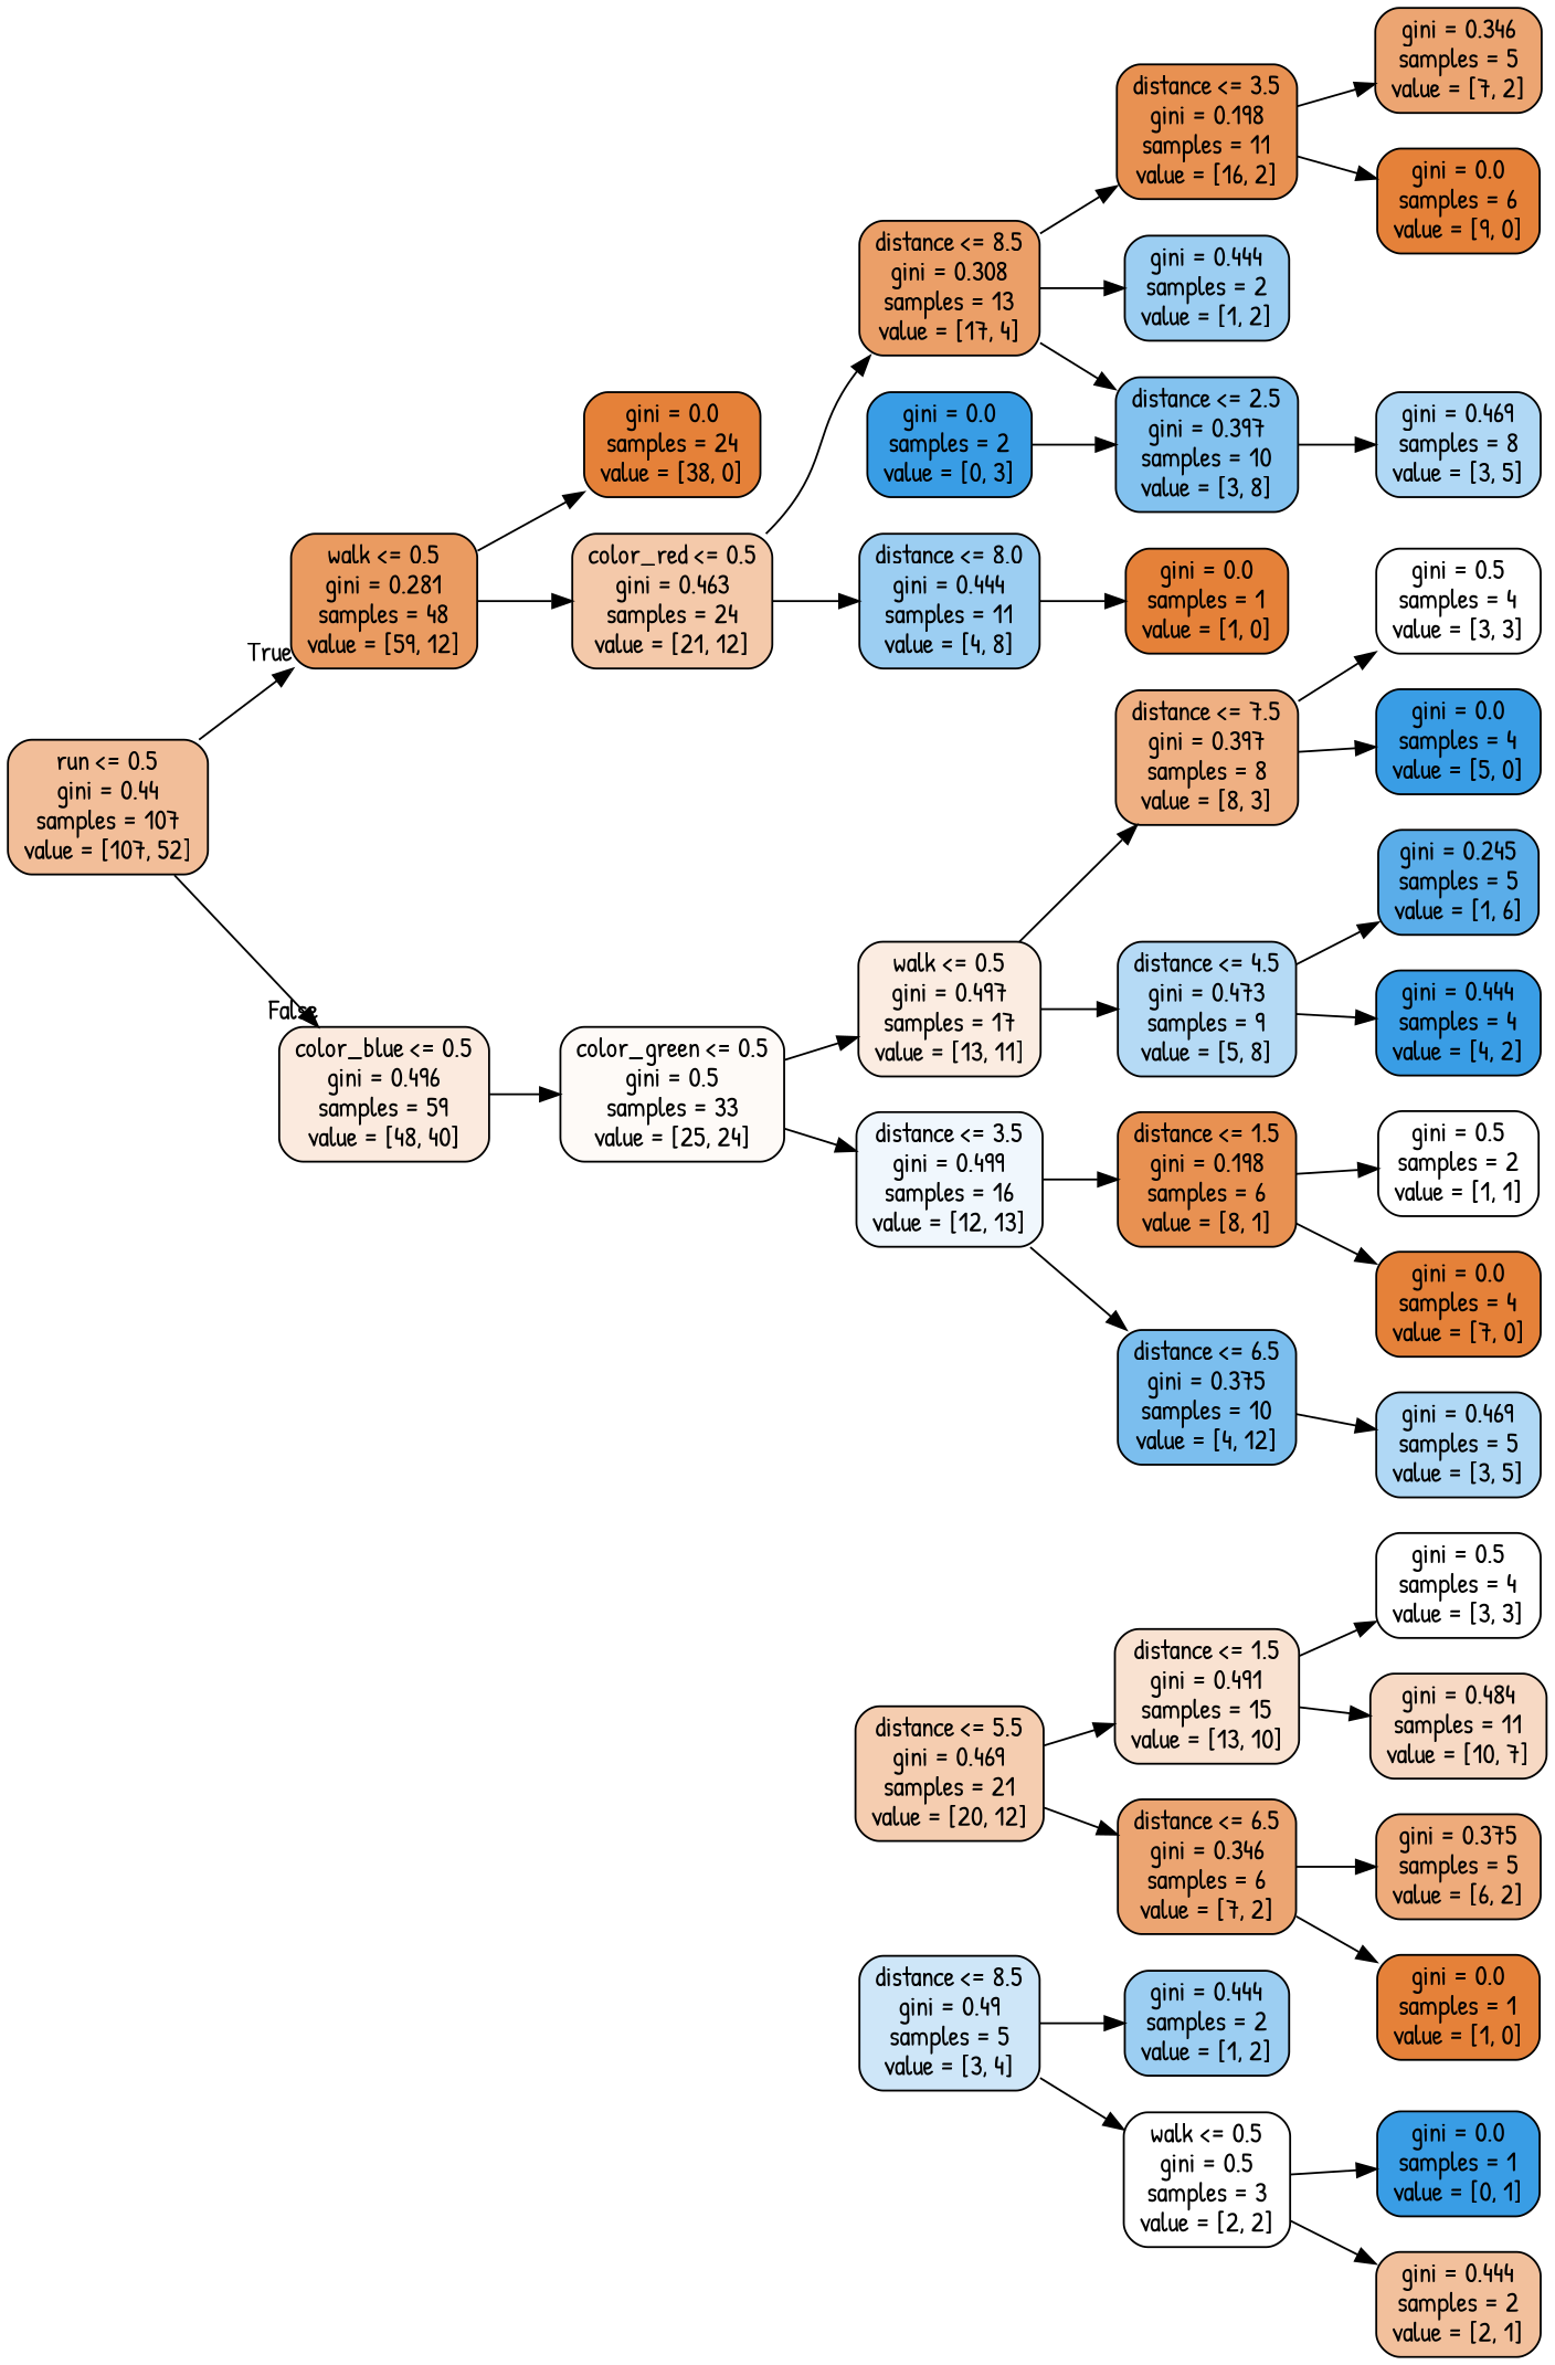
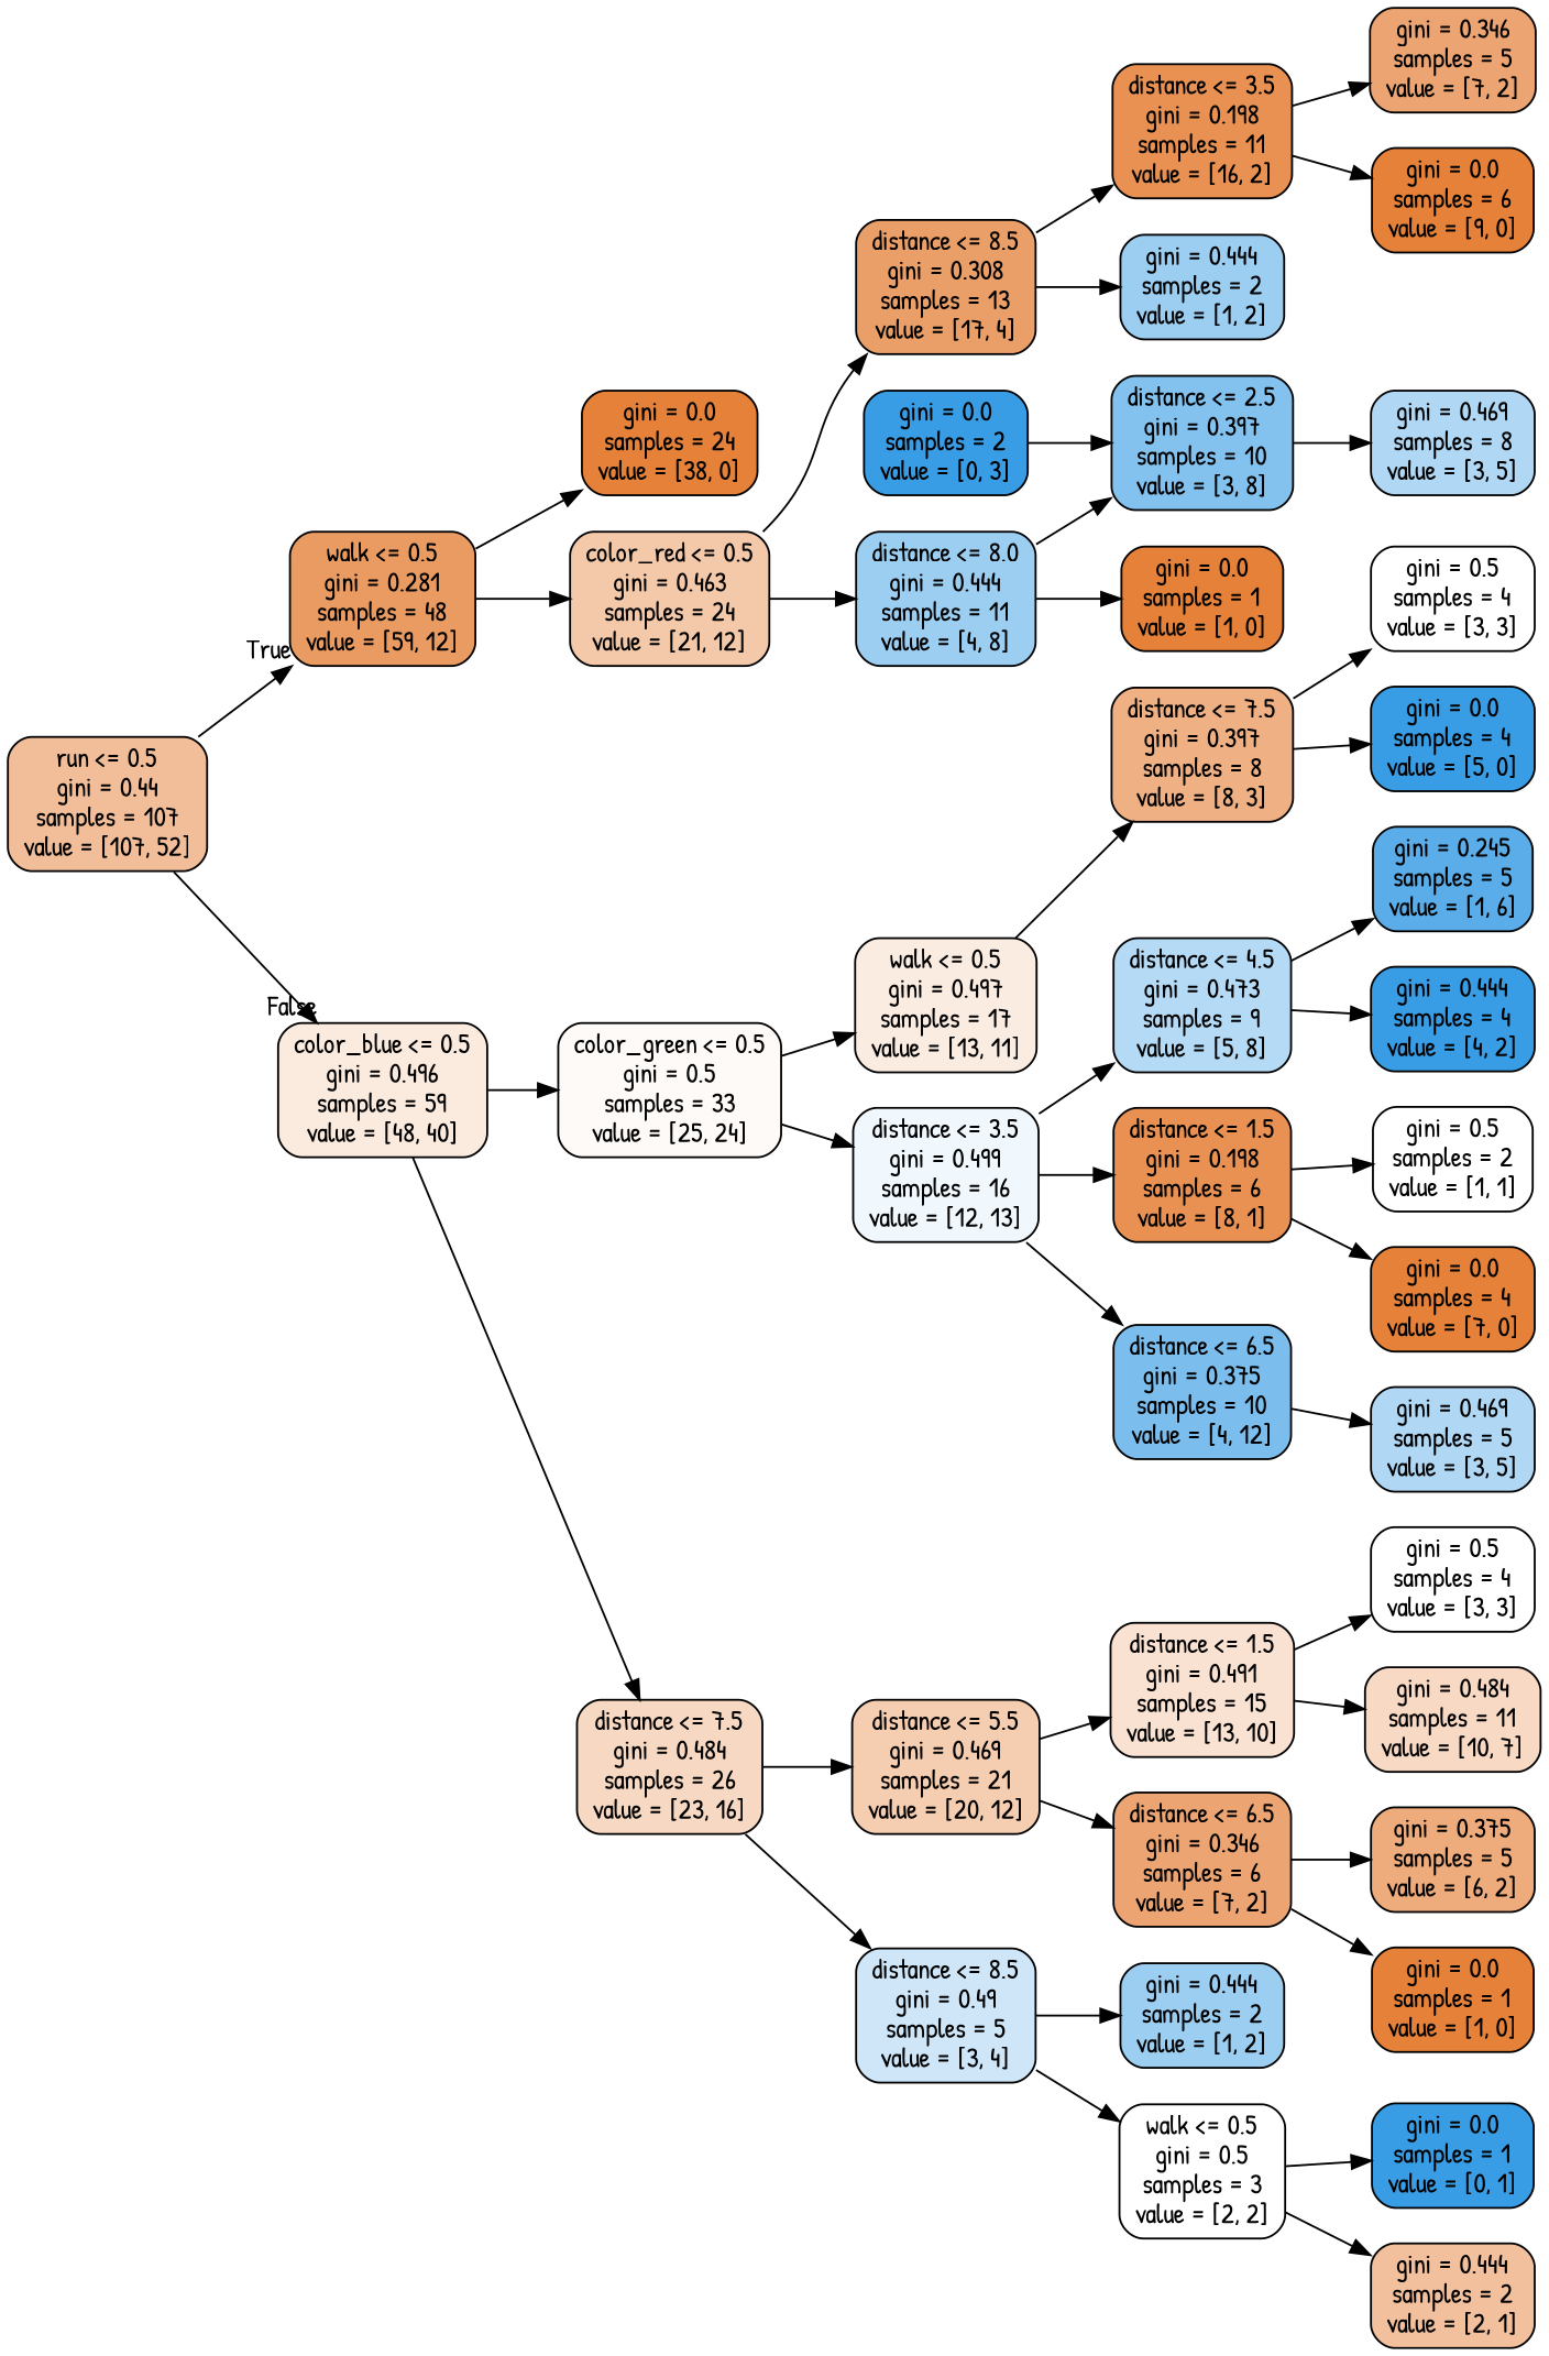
  digraph {
    fontname="Patrick Hand"
    rankdir=LR
    node [color=black fillcolor="#e58139" fontname="Patrick Hand" shape=box style="filled, rounded"]
    edge [fontname="Patrick Hand"]
    n1 [fillcolor="#f2be99" label="run <= 0.5\ngini = 0.44\nsamples = 107\nvalue = [107, 52]"]
    n2 [fillcolor="#ea9b61" label="walk <= 0.5\ngini = 0.281\nsamples = 48\nvalue = [59, 12]"]
    n3 [fillcolor="#fbeade" label="color_blue <= 0.5\ngini = 0.496\nsamples = 59\nvalue = [48, 40]"]
    n4 [label="gini = 0.0\nsamples = 24\nvalue = [38, 0]"]
    n5 [fillcolor="#f4c9aa" label="color_red <= 0.5\ngini = 0.463\nsamples = 24\nvalue = [21, 12]"]
    n6 [fillcolor="#fefaf7" label="color_green <= 0.5\ngini = 0.5\nsamples = 33\nvalue = [25, 24]"]
+   n7 [fillcolor="#f7d9c3" label="distance <= 7.5\ngini = 0.484\nsamples = 26\nvalue = [23, 16]"]
    n8 [fillcolor="#eb9f68" label="distance <= 8.5\ngini = 0.308\nsamples = 13\nvalue = [17, 4]"]
    n9 [fillcolor="#9ccef2" label="distance <= 8.0\ngini = 0.444\nsamples = 11\nvalue = [4, 8]"]
    n10 [fillcolor="#e89152" label="distance <= 3.5\ngini = 0.198\nsamples = 11\nvalue = [16, 2]"]
    n11 [fillcolor="#9ccef2" label="gini = 0.444\nsamples = 2\nvalue = [1, 2]"]
    n12 [fillcolor="#83c2ef" label="distance <= 2.5\ngini = 0.397\nsamples = 10\nvalue = [3, 8]"]
    n13 [label="gini = 0.0\nsamples = 1\nvalue = [1, 0]"]
    n14 [fillcolor="#eca572" label="gini = 0.346\nsamples = 5\nvalue = [7, 2]"]
    n15 [label="gini = 0.0\nsamples = 6\nvalue = [9, 0]"]
    n16 [fillcolor="#b0d8f5" label="gini = 0.469\nsamples = 8\nvalue = [3, 5]"]
    n17 [fillcolor="#399de5" label="gini = 0.0\nsamples = 2\nvalue = [0, 3]"]
    n18 [fillcolor="#fbece1" label="walk <= 0.5\ngini = 0.497\nsamples = 17\nvalue = [13, 11]"]
    n19 [fillcolor="#f0f7fd" label="distance <= 3.5\ngini = 0.499\nsamples = 16\nvalue = [12, 13]"]
    n20 [fillcolor="#f5cdb0" label="distance <= 5.5\ngini = 0.469\nsamples = 21\nvalue = [20, 12]"]
    n21 [fillcolor="#cee6f8" label="distance <= 8.5\ngini = 0.49\nsamples = 5\nvalue = [3, 4]"]
    n22 [fillcolor="#efb083" label="distance <= 7.5\ngini = 0.397\nsamples = 8\nvalue = [8, 3]"]
    n23 [fillcolor="#b5daf5" label="distance <= 4.5\ngini = 0.473\nsamples = 9\nvalue = [5, 8]"]
    n24 [fillcolor="#e89152" label="distance <= 1.5\ngini = 0.198\nsamples = 6\nvalue = [8, 1]"]
    n25 [fillcolor="#7bbeee" label="distance <= 6.5\ngini = 0.375\nsamples = 10\nvalue = [4, 12]"]
    n26 [fillcolor="#ffffff" label="gini = 0.5\nsamples = 4\nvalue = [3, 3]"]
    n27 [fillcolor="#399de5" label="gini = 0.0\nsamples = 4\nvalue = [5, 0]"]
    n28 [fillcolor="#5aade9" label="gini = 0.245\nsamples = 5\nvalue = [1, 6]"]
    n29 [fillcolor="#399de5" label="gini = 0.444\nsamples = 4\nvalue = [4, 2]"]
    n30 [fillcolor="#ffffff" label="gini = 0.5\nsamples = 2\nvalue = [1, 1]"]
    n31 [label="gini = 0.0\nsamples = 4\nvalue = [7, 0]"]
    n32 [fillcolor="#b0d8f5" label="gini = 0.469\nsamples = 5\nvalue = [3, 5]"]
    n33 [fillcolor="#f9e2d1" label="distance <= 1.5\ngini = 0.491\nsamples = 15\nvalue = [13, 10]"]
    n34 [fillcolor="#eca572" label="distance <= 6.5\ngini = 0.346\nsamples = 6\nvalue = [7, 2]"]
    n35 [fillcolor="#9ccef2" label="gini = 0.444\nsamples = 2\nvalue = [1, 2]"]
    n36 [fillcolor="#ffffff" label="walk <= 0.5\ngini = 0.5\nsamples = 3\nvalue = [2, 2]"]
    n37 [fillcolor="#ffffff" label="gini = 0.5\nsamples = 4\nvalue = [3, 3]"]
    n38 [fillcolor="#f7d9c4" label="gini = 0.484\nsamples = 11\nvalue = [10, 7]"]
    n39 [fillcolor="#eeab7b" label="gini = 0.375\nsamples = 5\nvalue = [6, 2]"]
    n40 [label="gini = 0.0\nsamples = 1\nvalue = [1, 0]"]
    n41 [fillcolor="#399de5" label="gini = 0.0\nsamples = 1\nvalue = [0, 1]"]
    n42 [fillcolor="#f2c09c" label="gini = 0.444\nsamples = 2\nvalue = [2, 1]"]
    n1 -> n2 [headlabel=True labelangle=45 labeldistance=2.5]
    n1 -> n3 [headlabel=False labelangle=-45 labeldistance=2.5]
    n2 -> n4
    n2 -> n5
    n3 -> n6
+   n3 -> n7
    n5 -> n8
    n5 -> n9
    n6 -> n18
    n6 -> n19
+   n7 -> n20
+   n7 -> n21
    n8 -> n10
    n8 -> n11
-   n8 -> n12
+   n9 -> n12
    n9 -> n13
    n10 -> n14
    n10 -> n15
    n12 -> n16
    n17 -> n12
    n18 -> n22
-   n18 -> n23
+   n19 -> n23
    n19 -> n24
    n19 -> n25
    n20 -> n33
    n20 -> n34
    n21 -> n35
    n21 -> n36
    n22 -> n26
    n22 -> n27
    n23 -> n28
    n23 -> n29
    n24 -> n30
    n24 -> n31
    n25 -> n32
    n33 -> n37
    n33 -> n38
    n34 -> n39
    n34 -> n40
    n36 -> n41
    n36 -> n42
  }
